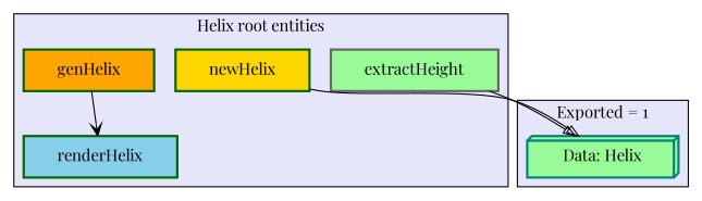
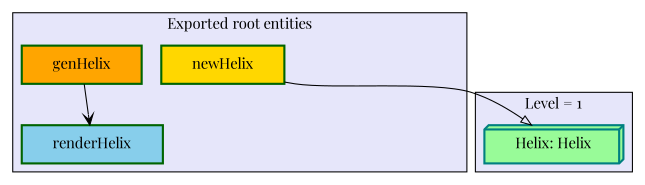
  digraph {
    fontname="Playfair Display"
    node [color=darkgreen fillcolor=palegreen fontname="Playfair Display" margin="0.4,0.1" shape=box style="filled,bold"]
    edge [arrowhead=onormal color=black fontname="Playfair Display" penwidth=1]
-   n1 [color=teal label="Data: Helix" shape=box3d]
-   n2 [color=gray40 label=extractHeight]
+   n1 [color=teal label="Helix: Helix" shape=box3d]
    n3 [fillcolor=orange label=genHelix]
    n4 [fillcolor=gold label=newHelix]
    n5 [fillcolor=skyblue label=renderHelix]
    subgraph cluster_1 {
      fillcolor=lavender
-     label="Exported = 1"
+     label="Level = 1"
      style=filled
      n1
    }
    subgraph cluster_2 {
      fillcolor=lavender
-     label="Helix root entities"
+     label="Exported root entities"
      style=filled
-     n2
      n3
      n4
      n5
    }
-   n2 -> n1
    n3 -> n5 [arrowhead=vee]
    n4 -> n1
  }
